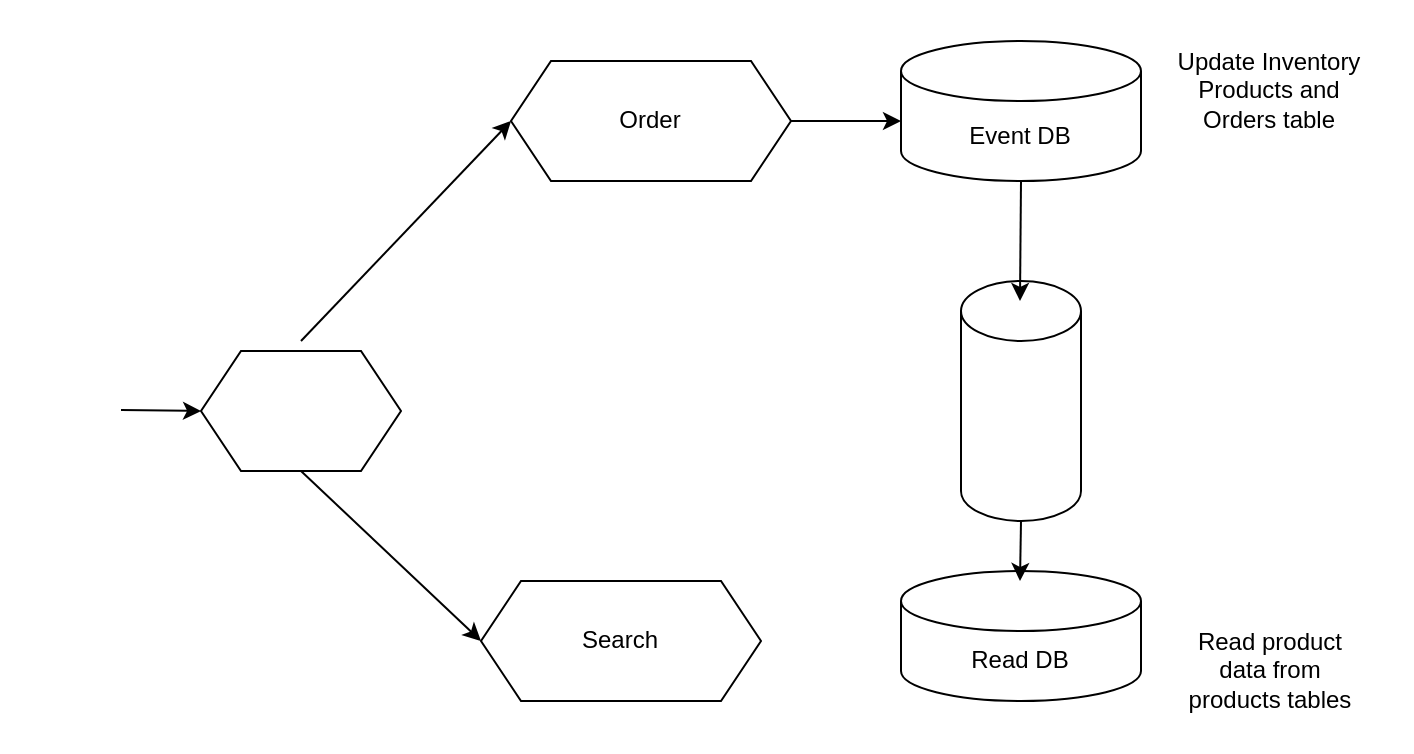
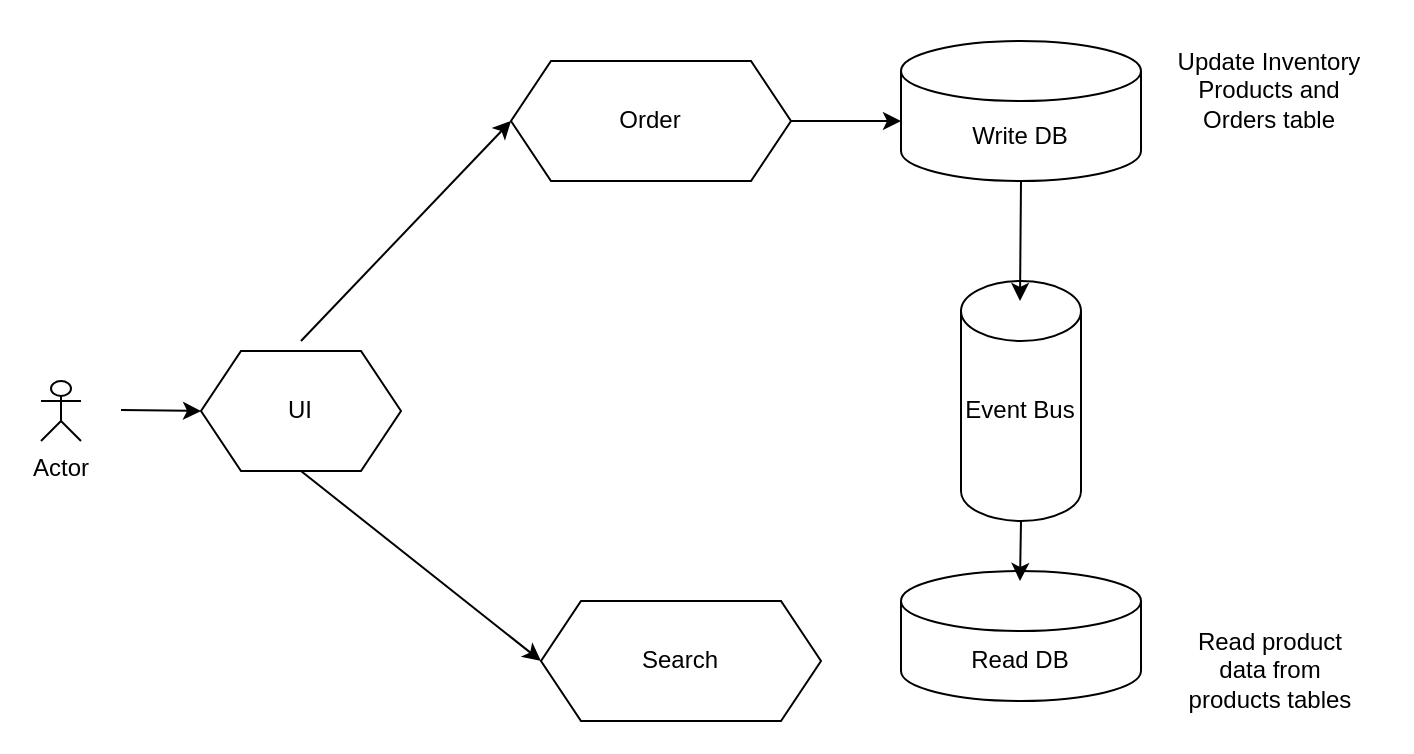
  <mxCell id="0" />
  <mxCell id="1" parent="0" />
+ <mxCell id="2" value="Actor" style="shape=umlActor;verticalLabelPosition=bottom;verticalAlign=top;html=1;outlineConnect=0;" vertex="1" parent="1"><mxGeometry x="20" y="190" width="20" height="30" as="geometry" /></mxCell>
  <mxCell id="3" value="" style="endArrow=classic;html=1;rounded=0;" edge="1" parent="1"><mxGeometry width="50" height="50" relative="1" as="geometry"><mxPoint x="60" y="204.5" as="sourcePoint" /><mxPoint x="100" y="205" as="targetPoint" /></mxGeometry></mxCell>
  <mxCell id="4" value="" style="shape=hexagon;perimeter=hexagonPerimeter2;whiteSpace=wrap;html=1;fixedSize=1;" vertex="1" parent="1"><mxGeometry x="100" y="175" width="100" height="60" as="geometry" /></mxCell>
+ <mxCell id="5" value="UI" style="text;html=1;align=center;verticalAlign=middle;whiteSpace=wrap;rounded=0;" vertex="1" parent="1"><mxGeometry x="120" y="190" width="60" height="30" as="geometry" /></mxCell>
  <mxCell id="6" value="" style="endArrow=classic;html=1;rounded=0;entryX=0;entryY=0.5;entryDx=0;entryDy=0;" edge="1" parent="1" target="7"><mxGeometry width="50" height="50" relative="1" as="geometry"><mxPoint x="150" y="170" as="sourcePoint" /><mxPoint x="250" y="80" as="targetPoint" /></mxGeometry></mxCell>
  <mxCell id="7" value="Order" style="shape=hexagon;perimeter=hexagonPerimeter2;whiteSpace=wrap;html=1;fixedSize=1;" vertex="1" parent="1"><mxGeometry x="255" y="30" width="140" height="60" as="geometry" /></mxCell>
- <mxCell id="8" value="Search" style="shape=hexagon;perimeter=hexagonPerimeter2;whiteSpace=wrap;html=1;fixedSize=1;" vertex="1" parent="1"><mxGeometry x="240" y="290" width="140" height="60" as="geometry" /></mxCell>
+ <mxCell id="8" value="Search" style="shape=hexagon;perimeter=hexagonPerimeter2;whiteSpace=wrap;html=1;fixedSize=1;" vertex="1" parent="1"><mxGeometry x="270" y="300" width="140" height="60" as="geometry" /></mxCell>
  <mxCell id="9" value="" style="endArrow=classic;html=1;rounded=0;exitX=0.5;exitY=1;exitDx=0;exitDy=0;entryX=0;entryY=0.5;entryDx=0;entryDy=0;" edge="1" parent="1" source="4" target="8"><mxGeometry width="50" height="50" relative="1" as="geometry"><mxPoint x="370" y="220" as="sourcePoint" /><mxPoint x="420" y="170" as="targetPoint" /></mxGeometry></mxCell>
  <mxCell id="10" value="" style="endArrow=classic;html=1;rounded=0;exitX=1;exitY=0.5;exitDx=0;exitDy=0;" edge="1" parent="1" source="7"><mxGeometry width="50" height="50" relative="1" as="geometry"><mxPoint x="370" y="220" as="sourcePoint" /><mxPoint x="450" y="60" as="targetPoint" /></mxGeometry></mxCell>
- <mxCell id="11" value="Event DB" style="shape=cylinder3;whiteSpace=wrap;html=1;boundedLbl=1;backgroundOutline=1;size=15;" vertex="1" parent="1"><mxGeometry x="450" y="20" width="120" height="70" as="geometry" /></mxCell>
+ <mxCell id="11" value="Write DB" style="shape=cylinder3;whiteSpace=wrap;html=1;boundedLbl=1;backgroundOutline=1;size=15;" vertex="1" parent="1"><mxGeometry x="450" y="20" width="120" height="70" as="geometry" /></mxCell>
  <mxCell id="12" value="" style="shape=cylinder3;whiteSpace=wrap;html=1;boundedLbl=1;backgroundOutline=1;size=15;" vertex="1" parent="1"><mxGeometry x="480" y="140" width="60" height="120" as="geometry" /></mxCell>
  <mxCell id="13" value="" style="endArrow=classic;html=1;rounded=0;" edge="1" parent="1"><mxGeometry width="50" height="50" relative="1" as="geometry"><mxPoint x="510" y="90" as="sourcePoint" /><mxPoint x="509.5" y="150" as="targetPoint" /></mxGeometry></mxCell>
  <mxCell id="14" value="Read DB" style="shape=cylinder3;whiteSpace=wrap;html=1;boundedLbl=1;backgroundOutline=1;size=15;" vertex="1" parent="1"><mxGeometry x="450" y="285" width="120" height="65" as="geometry" /></mxCell>
  <mxCell id="15" value="" style="endArrow=classic;html=1;rounded=0;" edge="1" parent="1"><mxGeometry width="50" height="50" relative="1" as="geometry"><mxPoint x="510" y="260" as="sourcePoint" /><mxPoint x="509.5" y="290" as="targetPoint" /></mxGeometry></mxCell>
+ <mxCell id="16" value="Event Bus" style="text;html=1;align=center;verticalAlign=middle;whiteSpace=wrap;rounded=0;" vertex="1" parent="1"><mxGeometry x="480" y="190" width="60" height="30" as="geometry" /></mxCell>
  <mxCell id="17" value="Update Inventory Products and Orders table" style="text;html=1;align=center;verticalAlign=middle;whiteSpace=wrap;rounded=0;" vertex="1" parent="1"><mxGeometry x="584" y="25" width="101" height="40" as="geometry" /></mxCell>
  <mxCell id="18" value="Read product data from products tables" style="text;html=1;align=center;verticalAlign=middle;whiteSpace=wrap;rounded=0;" vertex="1" parent="1"><mxGeometry x="590" y="315" width="90" height="40" as="geometry" /></mxCell>
